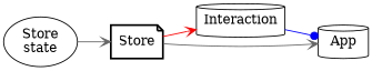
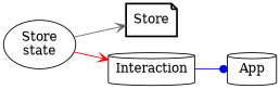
  digraph {
    rankdir=LR
    node [shape=cylinder]
    edge [arrowhead=vee color=gray40]
    n1 [label=Store shape=note style=bold]
    n2 [label=Interaction]
    n3 [label=App]
    n4 [label="Store\nstate" shape=ellipse]
-   n1 -> n2 [color=red]
-   n1 -> n3
+   n4 -> n2 [color=red]
    n2 -> n3 [arrowhead=dot color=blue]
    n4 -> n1
  }
